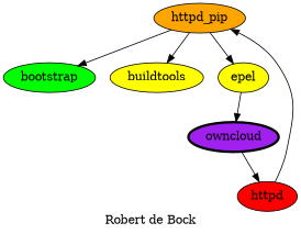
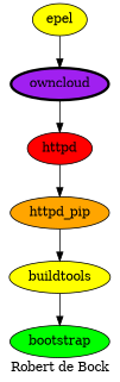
  digraph {
    fontname="DejaVu Serif"
    label="Robert de Bock"
    node [fillcolor=yellow fontname="DejaVu Serif" style=filled]
    edge [fontname="DejaVu Serif"]
    bootstrap [fillcolor=green]
    buildtools
    owncloud [fillcolor=purple penwidth=3]
    epel
    n5 [fillcolor=orange label=httpd_pip]
    httpd [fillcolor=red]
-   n5 -> bootstrap
+   buildtools -> bootstrap
    owncloud -> httpd
    epel -> owncloud
    n5 -> buildtools
-   n5 -> epel
    httpd -> n5
  }
